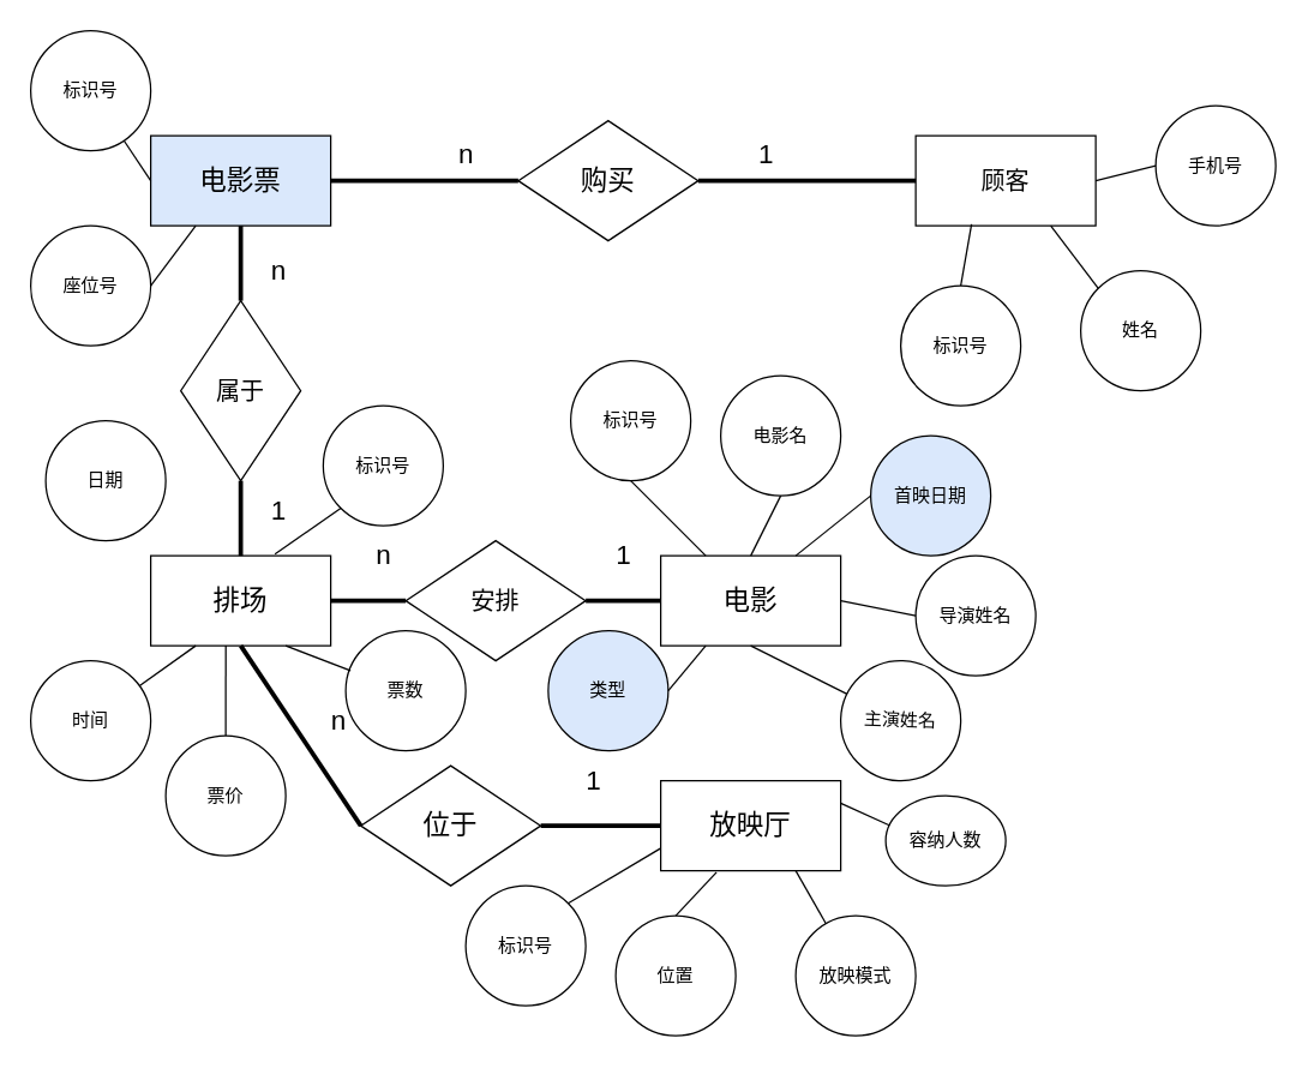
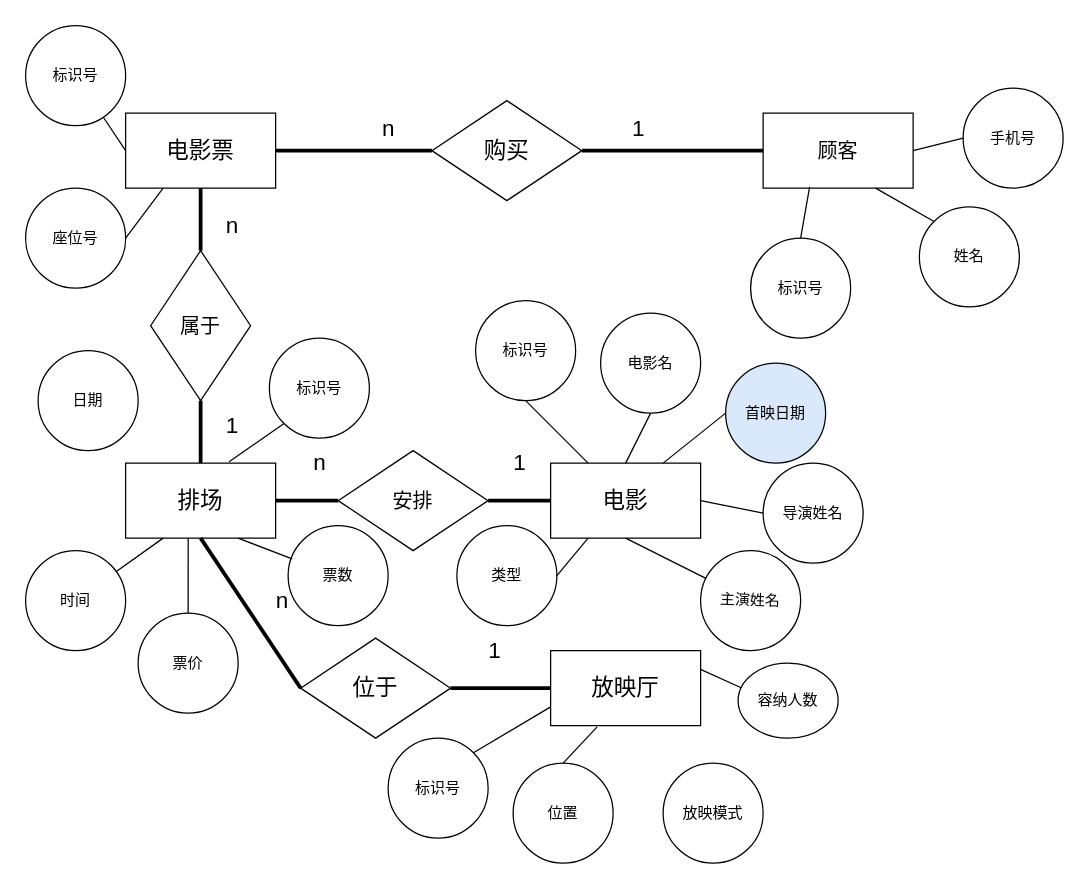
  <mxCell id="0" />
  <mxCell id="1" parent="0" />
- <mxCell id="2" value="&lt;font style=&quot;font-size: 18px;&quot;&gt;电影票&lt;/font&gt;" style="rounded=0;whiteSpace=wrap;html=1;fillColor=#dae8fc;" vertex="1" parent="1"><mxGeometry x="100" y="90" width="120" height="60" as="geometry" /></mxCell>
+ <mxCell id="2" value="&lt;font style=&quot;font-size: 18px;&quot;&gt;电影票&lt;/font&gt;" style="rounded=0;whiteSpace=wrap;html=1;" vertex="1" parent="1"><mxGeometry x="100" y="90" width="120" height="60" as="geometry" /></mxCell>
  <mxCell id="3" value="&lt;font size=&quot;3&quot;&gt;顾客&lt;/font&gt;" style="rounded=0;whiteSpace=wrap;html=1;" vertex="1" parent="1"><mxGeometry x="610" y="90" width="120" height="60" as="geometry" /></mxCell>
  <mxCell id="4" value="&lt;font style=&quot;font-size: 18px;&quot;&gt;放映厅&lt;/font&gt;" style="rounded=0;whiteSpace=wrap;html=1;" vertex="1" parent="1"><mxGeometry x="440" y="520" width="120" height="60" as="geometry" /></mxCell>
  <mxCell id="5" value="&lt;font style=&quot;font-size: 18px;&quot;&gt;排场&lt;/font&gt;" style="rounded=0;whiteSpace=wrap;html=1;" vertex="1" parent="1"><mxGeometry x="100" y="370" width="120" height="60" as="geometry" /></mxCell>
  <mxCell id="6" value="&lt;font style=&quot;font-size: 18px;&quot;&gt;电影&lt;/font&gt;" style="rounded=0;whiteSpace=wrap;html=1;" vertex="1" parent="1"><mxGeometry x="440" y="370" width="120" height="60" as="geometry" /></mxCell>
  <mxCell id="7" value="&lt;font style=&quot;font-size: 18px;&quot;&gt;购买&lt;/font&gt;" style="rhombus;whiteSpace=wrap;html=1;" vertex="1" parent="1"><mxGeometry x="345" y="80" width="120" height="80" as="geometry" /></mxCell>
  <mxCell id="8" value="&lt;font size=&quot;3&quot;&gt;安排&lt;/font&gt;" style="rhombus;whiteSpace=wrap;html=1;" vertex="1" parent="1"><mxGeometry x="270" y="360" width="120" height="80" as="geometry" /></mxCell>
  <mxCell id="9" value="&lt;font size=&quot;3&quot;&gt;属于&lt;/font&gt;" style="rhombus;whiteSpace=wrap;html=1;" vertex="1" parent="1"><mxGeometry x="120" y="200" width="80" height="120" as="geometry" /></mxCell>
  <mxCell id="10" value="&lt;font style=&quot;font-size: 18px;&quot;&gt;位于&lt;/font&gt;" style="rhombus;whiteSpace=wrap;html=1;" vertex="1" parent="1"><mxGeometry x="240" y="510" width="120" height="80" as="geometry" /></mxCell>
  <mxCell id="11" value="" style="endArrow=none;html=1;rounded=0;strokeWidth=3;exitX=1;exitY=0.5;exitDx=0;exitDy=0;entryX=0;entryY=0.5;entryDx=0;entryDy=0;" edge="1" parent="1" source="2" target="7"><mxGeometry width="50" height="50" relative="1" as="geometry"><mxPoint x="330" y="215" as="sourcePoint" /><mxPoint x="380" y="165" as="targetPoint" /></mxGeometry></mxCell>
  <mxCell id="12" value="" style="endArrow=none;html=1;rounded=0;strokeWidth=3;exitX=1;exitY=0.5;exitDx=0;exitDy=0;entryX=0;entryY=0.5;entryDx=0;entryDy=0;" edge="1" parent="1" source="7" target="3"><mxGeometry width="50" height="50" relative="1" as="geometry"><mxPoint x="465" y="119.5" as="sourcePoint" /><mxPoint x="570" y="120" as="targetPoint" /></mxGeometry></mxCell>
  <mxCell id="13" value="&lt;font style=&quot;font-size: 18px;&quot;&gt;1&lt;/font&gt;" style="text;html=1;align=center;verticalAlign=middle;resizable=0;points=[];autosize=1;strokeColor=none;fillColor=none;" vertex="1" parent="1"><mxGeometry x="495" y="83" width="30" height="40" as="geometry" /></mxCell>
  <mxCell id="14" value="&lt;font style=&quot;font-size: 18px;&quot;&gt;n&lt;/font&gt;" style="text;html=1;align=center;verticalAlign=middle;resizable=0;points=[];autosize=1;strokeColor=none;fillColor=none;" vertex="1" parent="1"><mxGeometry x="295" y="83" width="30" height="40" as="geometry" /></mxCell>
  <mxCell id="15" value="" style="endArrow=none;html=1;rounded=0;entryX=0.5;entryY=1;entryDx=0;entryDy=0;exitX=0.5;exitY=0;exitDx=0;exitDy=0;strokeWidth=3;" edge="1" parent="1" source="9" target="2"><mxGeometry width="50" height="50" relative="1" as="geometry"><mxPoint x="440" y="360" as="sourcePoint" /><mxPoint x="490" y="310" as="targetPoint" /></mxGeometry></mxCell>
  <mxCell id="16" value="" style="endArrow=none;html=1;rounded=0;entryX=0.5;entryY=1;entryDx=0;entryDy=0;strokeWidth=3;" edge="1" parent="1" source="5" target="9"><mxGeometry width="50" height="50" relative="1" as="geometry"><mxPoint x="199.5" y="370" as="sourcePoint" /><mxPoint x="199.5" y="320" as="targetPoint" /></mxGeometry></mxCell>
  <mxCell id="17" value="" style="endArrow=none;html=1;rounded=0;strokeWidth=3;exitX=1;exitY=0.5;exitDx=0;exitDy=0;entryX=0;entryY=0.5;entryDx=0;entryDy=0;" edge="1" parent="1" source="5" target="8"><mxGeometry width="50" height="50" relative="1" as="geometry"><mxPoint x="440" y="360" as="sourcePoint" /><mxPoint x="490" y="310" as="targetPoint" /></mxGeometry></mxCell>
  <mxCell id="18" value="" style="endArrow=none;html=1;rounded=0;strokeWidth=3;entryX=0;entryY=0.5;entryDx=0;entryDy=0;exitX=1;exitY=0.5;exitDx=0;exitDy=0;" edge="1" parent="1" source="8" target="6"><mxGeometry width="50" height="50" relative="1" as="geometry"><mxPoint x="440" y="400" as="sourcePoint" /><mxPoint x="335" y="410" as="targetPoint" /></mxGeometry></mxCell>
  <mxCell id="19" value="" style="endArrow=none;html=1;rounded=0;strokeWidth=3;entryX=0;entryY=0.5;entryDx=0;entryDy=0;exitX=0.5;exitY=1;exitDx=0;exitDy=0;" edge="1" parent="1" source="5" target="10"><mxGeometry width="50" height="50" relative="1" as="geometry"><mxPoint x="590" y="460" as="sourcePoint" /><mxPoint x="640" y="460" as="targetPoint" /></mxGeometry></mxCell>
  <mxCell id="20" value="" style="endArrow=none;html=1;rounded=0;strokeWidth=3;entryX=0;entryY=0.5;entryDx=0;entryDy=0;exitX=1;exitY=0.5;exitDx=0;exitDy=0;" edge="1" parent="1" source="10" target="4"><mxGeometry width="50" height="50" relative="1" as="geometry"><mxPoint x="570" y="410" as="sourcePoint" /><mxPoint x="630" y="410" as="targetPoint" /></mxGeometry></mxCell>
  <mxCell id="21" value="&lt;font style=&quot;font-size: 18px;&quot;&gt;n&lt;/font&gt;" style="text;html=1;align=center;verticalAlign=middle;resizable=0;points=[];autosize=1;strokeColor=none;fillColor=none;" vertex="1" parent="1"><mxGeometry x="170" y="160" width="30" height="40" as="geometry" /></mxCell>
  <mxCell id="22" value="&lt;font style=&quot;font-size: 18px;&quot;&gt;n&lt;/font&gt;" style="text;html=1;align=center;verticalAlign=middle;resizable=0;points=[];autosize=1;strokeColor=none;fillColor=none;" vertex="1" parent="1"><mxGeometry x="240" y="350" width="30" height="40" as="geometry" /></mxCell>
  <mxCell id="23" value="&lt;font style=&quot;font-size: 18px;&quot;&gt;n&lt;/font&gt;" style="text;html=1;align=center;verticalAlign=middle;resizable=0;points=[];autosize=1;strokeColor=none;fillColor=none;" vertex="1" parent="1"><mxGeometry x="210" y="460" width="30" height="40" as="geometry" /></mxCell>
  <mxCell id="24" value="&lt;font style=&quot;font-size: 18px;&quot;&gt;1&lt;/font&gt;" style="text;html=1;align=center;verticalAlign=middle;resizable=0;points=[];autosize=1;strokeColor=none;fillColor=none;" vertex="1" parent="1"><mxGeometry x="170" y="320" width="30" height="40" as="geometry" /></mxCell>
  <mxCell id="25" value="&lt;font style=&quot;font-size: 18px;&quot;&gt;1&lt;/font&gt;" style="text;html=1;align=center;verticalAlign=middle;resizable=0;points=[];autosize=1;strokeColor=none;fillColor=none;" vertex="1" parent="1"><mxGeometry x="400" y="350" width="30" height="40" as="geometry" /></mxCell>
  <mxCell id="26" value="&lt;font style=&quot;font-size: 18px;&quot;&gt;1&lt;/font&gt;" style="text;html=1;align=center;verticalAlign=middle;resizable=0;points=[];autosize=1;strokeColor=none;fillColor=none;" vertex="1" parent="1"><mxGeometry x="380" y="500" width="30" height="40" as="geometry" /></mxCell>
  <mxCell id="27" value="标识号" style="ellipse;whiteSpace=wrap;html=1;aspect=fixed;" vertex="1" parent="1"><mxGeometry x="600" y="190" width="80" height="80" as="geometry" /></mxCell>
- <mxCell id="28" value="姓名" style="ellipse;whiteSpace=wrap;html=1;aspect=fixed;" vertex="1" parent="1"><mxGeometry x="720" y="180" width="80" height="80" as="geometry" /></mxCell>
+ <mxCell id="28" value="姓名" style="ellipse;whiteSpace=wrap;html=1;aspect=fixed;" vertex="1" parent="1"><mxGeometry x="735" y="165" width="80" height="80" as="geometry" /></mxCell>
  <mxCell id="29" value="手机号" style="ellipse;whiteSpace=wrap;html=1;aspect=fixed;" vertex="1" parent="1"><mxGeometry x="770" y="70" width="80" height="80" as="geometry" /></mxCell>
  <mxCell id="30" value="" style="endArrow=none;html=1;rounded=0;entryX=0;entryY=0.5;entryDx=0;entryDy=0;exitX=1;exitY=0.5;exitDx=0;exitDy=0;" edge="1" parent="1" source="3" target="29"><mxGeometry width="50" height="50" relative="1" as="geometry"><mxPoint x="510" y="350" as="sourcePoint" /><mxPoint x="560" y="300" as="targetPoint" /></mxGeometry></mxCell>
  <mxCell id="31" value="" style="endArrow=none;html=1;rounded=0;entryX=0.5;entryY=0;entryDx=0;entryDy=0;exitX=0.31;exitY=0.983;exitDx=0;exitDy=0;exitPerimeter=0;" edge="1" parent="1" source="3" target="27"><mxGeometry width="50" height="50" relative="1" as="geometry"><mxPoint x="510" y="350" as="sourcePoint" /><mxPoint x="560" y="300" as="targetPoint" /></mxGeometry></mxCell>
  <mxCell id="32" value="" style="endArrow=none;html=1;rounded=0;entryX=0;entryY=0;entryDx=0;entryDy=0;exitX=0.75;exitY=1;exitDx=0;exitDy=0;" edge="1" parent="1" source="3" target="28"><mxGeometry width="50" height="50" relative="1" as="geometry"><mxPoint x="510" y="350" as="sourcePoint" /><mxPoint x="560" y="300" as="targetPoint" /></mxGeometry></mxCell>
  <mxCell id="33" value="导演姓名" style="ellipse;whiteSpace=wrap;html=1;aspect=fixed;" vertex="1" parent="1"><mxGeometry x="610" y="370" width="80" height="80" as="geometry" /></mxCell>
  <mxCell id="34" value="首映日期" style="ellipse;whiteSpace=wrap;html=1;aspect=fixed;fillColor=#dae8fc;" vertex="1" parent="1"><mxGeometry x="580" y="290" width="80" height="80" as="geometry" /></mxCell>
  <mxCell id="35" value="电影名" style="ellipse;whiteSpace=wrap;html=1;aspect=fixed;" vertex="1" parent="1"><mxGeometry x="480" y="250" width="80" height="80" as="geometry" /></mxCell>
  <mxCell id="36" value="标识号" style="ellipse;whiteSpace=wrap;html=1;aspect=fixed;" vertex="1" parent="1"><mxGeometry x="380" y="240" width="80" height="80" as="geometry" /></mxCell>
  <mxCell id="37" value="主演姓名" style="ellipse;whiteSpace=wrap;html=1;aspect=fixed;rotation=2;" vertex="1" parent="1"><mxGeometry x="560" y="440" width="80" height="80" as="geometry" /></mxCell>
  <mxCell id="38" value="" style="endArrow=none;html=1;rounded=0;exitX=0.5;exitY=1;exitDx=0;exitDy=0;entryX=0.25;entryY=0;entryDx=0;entryDy=0;" edge="1" parent="1" source="36" target="6"><mxGeometry width="50" height="50" relative="1" as="geometry"><mxPoint x="510" y="350" as="sourcePoint" /><mxPoint x="560" y="300" as="targetPoint" /></mxGeometry></mxCell>
  <mxCell id="39" value="" style="endArrow=none;html=1;rounded=0;exitX=0.5;exitY=0;exitDx=0;exitDy=0;entryX=0.5;entryY=1;entryDx=0;entryDy=0;" edge="1" parent="1" source="6" target="35"><mxGeometry width="50" height="50" relative="1" as="geometry"><mxPoint x="510" y="350" as="sourcePoint" /><mxPoint x="560" y="300" as="targetPoint" /></mxGeometry></mxCell>
  <mxCell id="40" value="" style="endArrow=none;html=1;rounded=0;exitX=0.75;exitY=0;exitDx=0;exitDy=0;entryX=0;entryY=0.5;entryDx=0;entryDy=0;" edge="1" parent="1" source="6" target="34"><mxGeometry width="50" height="50" relative="1" as="geometry"><mxPoint x="510" y="350" as="sourcePoint" /><mxPoint x="560" y="300" as="targetPoint" /></mxGeometry></mxCell>
  <mxCell id="41" value="" style="endArrow=none;html=1;rounded=0;exitX=1;exitY=0.5;exitDx=0;exitDy=0;entryX=0;entryY=0.5;entryDx=0;entryDy=0;" edge="1" parent="1" source="6" target="33"><mxGeometry width="50" height="50" relative="1" as="geometry"><mxPoint x="510" y="350" as="sourcePoint" /><mxPoint x="560" y="300" as="targetPoint" /></mxGeometry></mxCell>
  <mxCell id="42" value="" style="endArrow=none;html=1;rounded=0;exitX=0.5;exitY=1;exitDx=0;exitDy=0;" edge="1" parent="1" source="6" target="37"><mxGeometry width="50" height="50" relative="1" as="geometry"><mxPoint x="510" y="350" as="sourcePoint" /><mxPoint x="560" y="300" as="targetPoint" /></mxGeometry></mxCell>
  <mxCell id="43" value="标识号" style="ellipse;whiteSpace=wrap;html=1;aspect=fixed;" vertex="1" parent="1"><mxGeometry x="215" y="270" width="80" height="80" as="geometry" /></mxCell>
  <mxCell id="44" value="日期" style="ellipse;whiteSpace=wrap;html=1;aspect=fixed;" vertex="1" parent="1"><mxGeometry x="30" y="280" width="80" height="80" as="geometry" /></mxCell>
  <mxCell id="45" value="时间" style="ellipse;whiteSpace=wrap;html=1;aspect=fixed;" vertex="1" parent="1"><mxGeometry x="20" y="440" width="80" height="80" as="geometry" /></mxCell>
  <mxCell id="46" value="票价" style="ellipse;whiteSpace=wrap;html=1;aspect=fixed;" vertex="1" parent="1"><mxGeometry x="110" y="490" width="80" height="80" as="geometry" /></mxCell>
  <mxCell id="47" value="" style="endArrow=none;html=1;rounded=0;entryX=0.25;entryY=1;entryDx=0;entryDy=0;" edge="1" parent="1" source="45" target="5"><mxGeometry width="50" height="50" relative="1" as="geometry"><mxPoint x="250" y="230" as="sourcePoint" /><mxPoint x="300" y="180" as="targetPoint" /></mxGeometry></mxCell>
  <mxCell id="48" value="" style="endArrow=none;html=1;rounded=0;exitX=0.417;exitY=0.997;exitDx=0;exitDy=0;exitPerimeter=0;entryX=0.5;entryY=0;entryDx=0;entryDy=0;" edge="1" parent="1" source="5" target="46"><mxGeometry width="50" height="50" relative="1" as="geometry"><mxPoint x="260" y="240" as="sourcePoint" /><mxPoint x="310" y="190" as="targetPoint" /></mxGeometry></mxCell>
  <mxCell id="49" value="" style="endArrow=none;html=1;rounded=0;exitX=0.69;exitY=-0.017;exitDx=0;exitDy=0;exitPerimeter=0;entryX=0;entryY=1;entryDx=0;entryDy=0;" edge="1" parent="1" source="5" target="43"><mxGeometry width="50" height="50" relative="1" as="geometry"><mxPoint x="270" y="250" as="sourcePoint" /><mxPoint x="320" y="200" as="targetPoint" /></mxGeometry></mxCell>
  <mxCell id="50" value="标识号" style="ellipse;whiteSpace=wrap;html=1;aspect=fixed;" vertex="1" parent="1"><mxGeometry x="20" y="20" width="80" height="80" as="geometry" /></mxCell>
  <mxCell id="51" value="座位号" style="ellipse;whiteSpace=wrap;html=1;aspect=fixed;" vertex="1" parent="1"><mxGeometry x="20" y="150" width="80" height="80" as="geometry" /></mxCell>
  <mxCell id="52" value="" style="endArrow=none;html=1;rounded=0;exitX=1;exitY=0.5;exitDx=0;exitDy=0;entryX=0.25;entryY=1;entryDx=0;entryDy=0;" edge="1" parent="1" source="51" target="2"><mxGeometry width="50" height="50" relative="1" as="geometry"><mxPoint x="210" y="200" as="sourcePoint" /><mxPoint x="260" y="150" as="targetPoint" /></mxGeometry></mxCell>
  <mxCell id="53" value="" style="endArrow=none;html=1;rounded=0;entryX=0;entryY=0.5;entryDx=0;entryDy=0;" edge="1" parent="1" source="50" target="2"><mxGeometry width="50" height="50" relative="1" as="geometry"><mxPoint x="110" y="200" as="sourcePoint" /><mxPoint x="140" y="160" as="targetPoint" /></mxGeometry></mxCell>
  <mxCell id="54" value="容纳人数" style="ellipse;whiteSpace=wrap;html=1;aspect=fixed;" vertex="1" parent="1"><mxGeometry x="590" y="530" width="80" height="60" as="geometry" /></mxCell>
  <mxCell id="55" value="放映模式" style="ellipse;whiteSpace=wrap;html=1;aspect=fixed;" vertex="1" parent="1"><mxGeometry x="530" y="610" width="80" height="80" as="geometry" /></mxCell>
  <mxCell id="56" value="位置" style="ellipse;whiteSpace=wrap;html=1;aspect=fixed;" vertex="1" parent="1"><mxGeometry x="410" y="610" width="80" height="80" as="geometry" /></mxCell>
  <mxCell id="57" value="票数" style="ellipse;whiteSpace=wrap;html=1;aspect=fixed;" vertex="1" parent="1"><mxGeometry x="230" y="420" width="80" height="80" as="geometry" /></mxCell>
  <mxCell id="58" value="" style="endArrow=none;html=1;rounded=0;exitX=0.75;exitY=1;exitDx=0;exitDy=0;entryX=0.04;entryY=0.332;entryDx=0;entryDy=0;entryPerimeter=0;" edge="1" parent="1" source="5" target="57"><mxGeometry width="50" height="50" relative="1" as="geometry"><mxPoint x="480" y="360" as="sourcePoint" /><mxPoint x="530" y="310" as="targetPoint" /></mxGeometry></mxCell>
  <mxCell id="59" value="标识号" style="ellipse;whiteSpace=wrap;html=1;aspect=fixed;" vertex="1" parent="1"><mxGeometry x="310" y="590" width="80" height="80" as="geometry" /></mxCell>
  <mxCell id="60" value="" style="endArrow=none;html=1;rounded=0;entryX=0.03;entryY=0.328;entryDx=0;entryDy=0;entryPerimeter=0;exitX=1;exitY=0.25;exitDx=0;exitDy=0;" edge="1" parent="1" source="4" target="54"><mxGeometry width="50" height="50" relative="1" as="geometry"><mxPoint x="120" y="660" as="sourcePoint" /><mxPoint x="170" y="610" as="targetPoint" /></mxGeometry></mxCell>
- <mxCell id="61" value="" style="endArrow=none;html=1;rounded=0;entryX=0.75;entryY=1;entryDx=0;entryDy=0;" edge="1" parent="1" source="55" target="4"><mxGeometry width="50" height="50" relative="1" as="geometry"><mxPoint x="130" y="670" as="sourcePoint" /><mxPoint x="180" y="620" as="targetPoint" /></mxGeometry></mxCell>
  <mxCell id="62" value="" style="endArrow=none;html=1;rounded=0;entryX=0.31;entryY=1.017;entryDx=0;entryDy=0;entryPerimeter=0;exitX=0.5;exitY=0;exitDx=0;exitDy=0;" edge="1" parent="1" source="56" target="4"><mxGeometry width="50" height="50" relative="1" as="geometry"><mxPoint x="140" y="680" as="sourcePoint" /><mxPoint x="190" y="630" as="targetPoint" /></mxGeometry></mxCell>
  <mxCell id="63" value="" style="endArrow=none;html=1;rounded=0;entryX=0;entryY=0.75;entryDx=0;entryDy=0;exitX=1;exitY=0;exitDx=0;exitDy=0;" edge="1" parent="1" source="59" target="4"><mxGeometry width="50" height="50" relative="1" as="geometry"><mxPoint x="150" y="690" as="sourcePoint" /><mxPoint x="200" y="640" as="targetPoint" /></mxGeometry></mxCell>
- <mxCell id="64" value="类型" style="ellipse;whiteSpace=wrap;html=1;aspect=fixed;fillColor=#dae8fc;" vertex="1" parent="1"><mxGeometry x="365" y="420" width="80" height="80" as="geometry" /></mxCell>
+ <mxCell id="64" value="类型" style="ellipse;whiteSpace=wrap;html=1;aspect=fixed;" vertex="1" parent="1"><mxGeometry x="365" y="420" width="80" height="80" as="geometry" /></mxCell>
  <mxCell id="65" value="" style="endArrow=none;html=1;rounded=0;exitX=1;exitY=0.5;exitDx=0;exitDy=0;entryX=0.25;entryY=1;entryDx=0;entryDy=0;" edge="1" parent="1" source="64" target="6"><mxGeometry width="50" height="50" relative="1" as="geometry"><mxPoint x="480" y="360" as="sourcePoint" /><mxPoint x="530" y="310" as="targetPoint" /></mxGeometry></mxCell>
